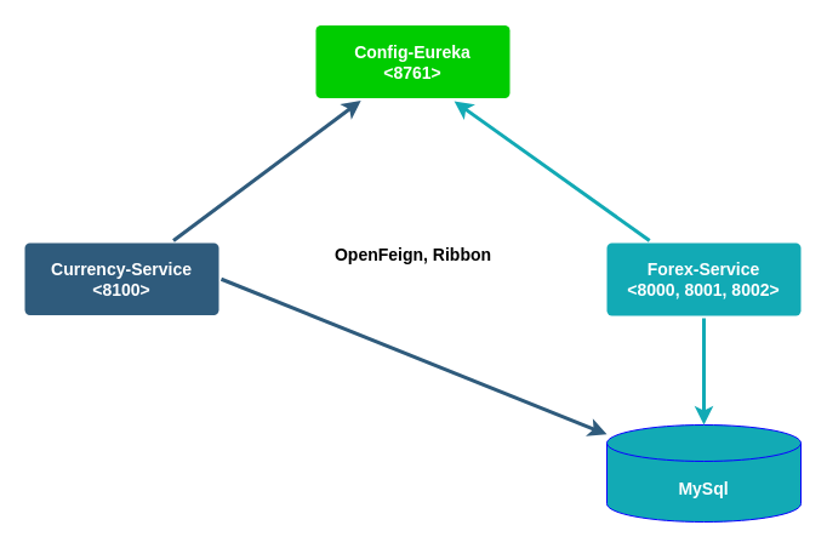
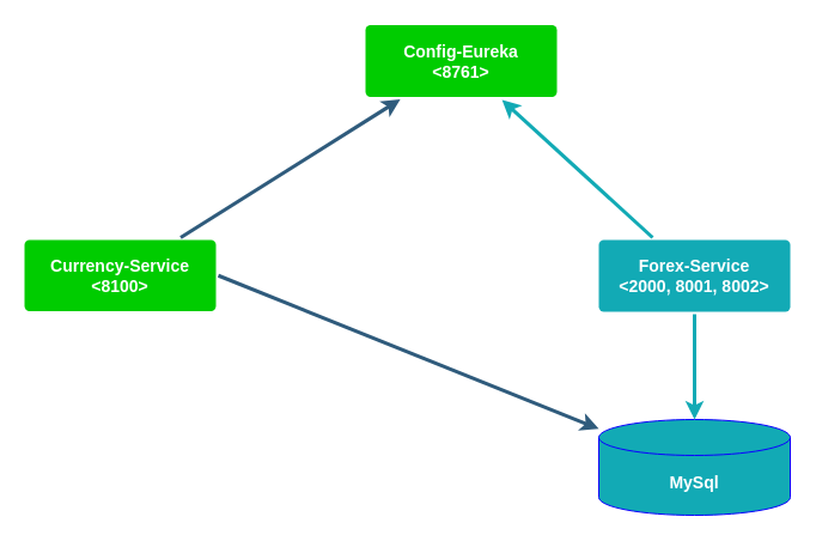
  <mxCell id="0" />
  <mxCell id="1" parent="0" />
  <mxCell id="2" value="" style="edgeStyle=none;rounded=0;jumpStyle=none;html=1;shadow=0;labelBackgroundColor=none;startArrow=none;startFill=0;endArrow=classic;endFill=1;jettySize=auto;orthogonalLoop=1;strokeColor=#2F5B7C;strokeWidth=3;fontFamily=Helvetica;fontSize=16;fontColor=#23445D;spacing=5;" parent="1" source="3" target="4" edge="1"><mxGeometry relative="1" as="geometry" /></mxCell>
- <mxCell id="3" value="&lt;div style=&quot;font-size: 14px;&quot;&gt;Currency-Service&lt;/div&gt;&lt;div style=&quot;font-size: 14px;&quot;&gt;&amp;lt;8100&amp;gt;&lt;br style=&quot;font-size: 14px;&quot;&gt;&lt;/div&gt;" style="rounded=1;whiteSpace=wrap;html=1;shadow=0;labelBackgroundColor=none;strokeColor=none;strokeWidth=3;fillColor=#2F5B7C;fontFamily=Helvetica;fontSize=14;fontColor=#FFFFFF;align=center;fontStyle=1;spacing=5;arcSize=7;perimeterSpacing=2;" parent="1" vertex="1"><mxGeometry x="20" y="200" width="160" height="59.5" as="geometry" /></mxCell>
- <mxCell id="4" value="&lt;div&gt;Config-Eureka&lt;br&gt;&lt;/div&gt;&amp;lt;8761&amp;gt;" style="rounded=1;whiteSpace=wrap;html=1;shadow=0;labelBackgroundColor=none;strokeColor=none;strokeWidth=3;fontFamily=Helvetica;fontSize=14;fontColor=#FFFFFF;align=center;spacing=5;fontStyle=1;arcSize=7;perimeterSpacing=2;fillColor=#00CC00;" parent="1" vertex="1"><mxGeometry x="260" y="20.5" width="160" height="60" as="geometry" /></mxCell>
- <mxCell id="5" value="&lt;div&gt;Forex-Service&lt;/div&gt;&lt;div&gt;&amp;lt;8000, 8001, 8002&amp;gt;&lt;br&gt;&lt;/div&gt;" style="rounded=1;whiteSpace=wrap;html=1;shadow=0;labelBackgroundColor=none;strokeColor=none;strokeWidth=3;fillColor=#12aab5;fontFamily=Helvetica;fontSize=14;fontColor=#FFFFFF;align=center;spacing=5;fontStyle=1;arcSize=7;perimeterSpacing=2;" parent="1" vertex="1"><mxGeometry x="500" y="200" width="160" height="60" as="geometry" /></mxCell>
+ <mxCell id="3" value="&lt;div style=&quot;font-size: 14px;&quot;&gt;Currency-Service&lt;/div&gt;&lt;div style=&quot;font-size: 14px;&quot;&gt;&amp;lt;8100&amp;gt;&lt;br style=&quot;font-size: 14px;&quot;&gt;&lt;/div&gt;" style="rounded=1;whiteSpace=wrap;html=1;shadow=0;labelBackgroundColor=none;strokeColor=none;strokeWidth=3;fillColor=#00cc00;fontFamily=Helvetica;fontSize=14;fontColor=#FFFFFF;align=center;fontStyle=1;spacing=5;arcSize=7;perimeterSpacing=2;" parent="1" vertex="1"><mxGeometry x="20" y="200" width="160" height="59.5" as="geometry" /></mxCell>
+ <mxCell id="4" value="&lt;div&gt;Config-Eureka&lt;br&gt;&lt;/div&gt;&amp;lt;8761&amp;gt;" style="rounded=1;whiteSpace=wrap;html=1;shadow=0;labelBackgroundColor=none;strokeColor=none;strokeWidth=3;fontFamily=Helvetica;fontSize=14;fontColor=#FFFFFF;align=center;spacing=5;fontStyle=1;arcSize=7;perimeterSpacing=2;fillColor=#00CC00;" parent="1" vertex="1"><mxGeometry x="305" y="20.5" width="160" height="60" as="geometry" /></mxCell>
+ <mxCell id="5" value="&lt;div&gt;Forex-Service&lt;/div&gt;&lt;div&gt;&amp;lt;2000, 8001, 8002&amp;gt;&lt;br&gt;&lt;/div&gt;" style="rounded=1;whiteSpace=wrap;html=1;shadow=0;labelBackgroundColor=none;strokeColor=none;strokeWidth=3;fillColor=#12aab5;fontFamily=Helvetica;fontSize=14;fontColor=#FFFFFF;align=center;spacing=5;fontStyle=1;arcSize=7;perimeterSpacing=2;" parent="1" vertex="1"><mxGeometry x="500" y="200" width="160" height="60" as="geometry" /></mxCell>
  <mxCell id="6" value="" style="edgeStyle=none;rounded=1;jumpStyle=none;html=1;shadow=0;labelBackgroundColor=none;startArrow=none;startFill=0;jettySize=auto;orthogonalLoop=1;strokeColor=#12AAB5;strokeWidth=3;fontFamily=Helvetica;fontSize=14;fontColor=#FFFFFF;spacing=5;fontStyle=1;fillColor=#b0e3e6;entryX=0.708;entryY=1.008;entryDx=0;entryDy=0;entryPerimeter=0;" parent="1" source="5" target="4" edge="1"><mxGeometry relative="1" as="geometry"><mxPoint x="693.395" y="126.5" as="targetPoint" /></mxGeometry></mxCell>
  <mxCell id="7" value="" style="edgeStyle=none;rounded=0;jumpStyle=none;html=1;shadow=0;labelBackgroundColor=none;startArrow=none;startFill=0;endArrow=classic;endFill=1;jettySize=auto;orthogonalLoop=1;strokeColor=#2F5B7C;strokeWidth=3;fontFamily=Helvetica;fontSize=16;fontColor=#23445D;spacing=5;exitX=1;exitY=0.5;exitDx=0;exitDy=0;" edge="1" parent="1" source="3" target="9"><mxGeometry relative="1" as="geometry"><mxPoint x="210" y="230" as="sourcePoint" /><mxPoint x="298.047" y="82.5" as="targetPoint" /></mxGeometry></mxCell>
- <mxCell id="8" value="OpenFeign, Ribbon" style="text;html=1;align=center;verticalAlign=middle;resizable=0;points=[];autosize=1;fontStyle=1;fontSize=14;" vertex="1" parent="1"><mxGeometry x="265" y="200" width="150" height="20" as="geometry" /></mxCell>
  <mxCell id="9" value="&lt;font color=&quot;#FFFFFF&quot;&gt;MySql&lt;/font&gt;" style="shape=cylinder3;whiteSpace=wrap;html=1;boundedLbl=1;backgroundOutline=1;size=15;fontSize=14;strokeColor=#0B03FF;fillColor=#12AAB5;fontStyle=1" vertex="1" parent="1"><mxGeometry x="500" y="350" width="160" height="80" as="geometry" /></mxCell>
  <mxCell id="10" value="" style="edgeStyle=none;rounded=1;jumpStyle=none;html=1;shadow=0;labelBackgroundColor=none;startArrow=none;startFill=0;jettySize=auto;orthogonalLoop=1;strokeColor=#12AAB5;strokeWidth=3;fontFamily=Helvetica;fontSize=14;fontColor=#FFFFFF;spacing=5;fontStyle=1;fillColor=#b0e3e6;entryX=0.5;entryY=0;entryDx=0;entryDy=0;entryPerimeter=0;exitX=0.5;exitY=1;exitDx=0;exitDy=0;" edge="1" parent="1" source="5" target="9"><mxGeometry relative="1" as="geometry"><mxPoint x="535.177" y="198" as="sourcePoint" /><mxPoint x="374.112" y="83.012" as="targetPoint" /></mxGeometry></mxCell>
